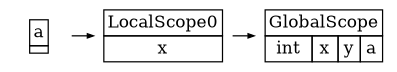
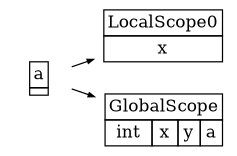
  digraph {
    rankdir=LR
    ranksep=0.25
    node [shape=none]
    edge [arrowsize=0.5]
    n1 [label=<<TABLE BORDER="0" CELLBORDER="1" CELLSPACING="0"><TR><TD COLSPAN = "1">LocalScope0</TD></TR><TR><TD>x</TD></TR></TABLE>>]
    n2 [label=<<TABLE BORDER="0" CELLBORDER="1" CELLSPACING="0"><TR><TD COLSPAN = "0">a</TD></TR><TR><TD></TD></TR></TABLE>>]
    n3 [label=<<TABLE BORDER="0" CELLBORDER="1" CELLSPACING="0"><TR><TD COLSPAN = "4">GlobalScope</TD></TR><TR><TD>int</TD><TD>x</TD><TD>y</TD><TD>a</TD></TR></TABLE>>]
    n2 -> n1
-   n1 -> n3
+   n2 -> n3
  }
